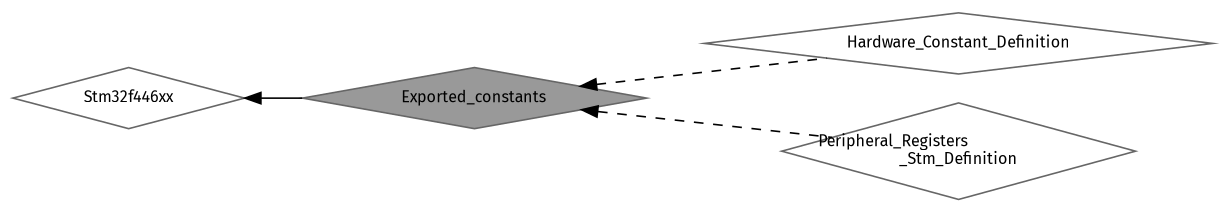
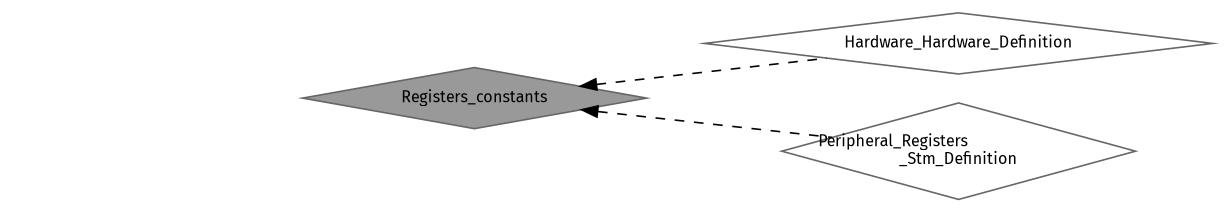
  digraph {
    fontname="Fira Sans"
    rankdir=LR
    node [color=grey40 fillcolor=white fontname="Fira Sans" fontsize=10 shape=diamond style=filled]
    edge [dir=back fontname="Fira Sans" fontsize=10 labelfontname=Helvetica labelfontsize=10 shape=plaintext style=dashed]
-   n1 [color=gray40 fillcolor=grey60 fontcolor=black height=0.2 label=Exported_constants width=0.4]
-   n2 [height=0.2 label=Hardware_Constant_Definition width=0.4]
+   n1 [color=gray40 fillcolor=grey60 fontcolor=black height=0.2 label=Registers_constants width=0.4]
+   n2 [height=0.2 label=Hardware_Hardware_Definition width=0.4]
    n3 [height=0.2 label="Peripheral_Registers\l_Stm_Definition" width=0.4]
-   n4 [height=0.2 label=Stm32f446xx width=0.4]
    n1 -> n2
    n1 -> n3
-   n4 -> n1 [style=solid]
  }
